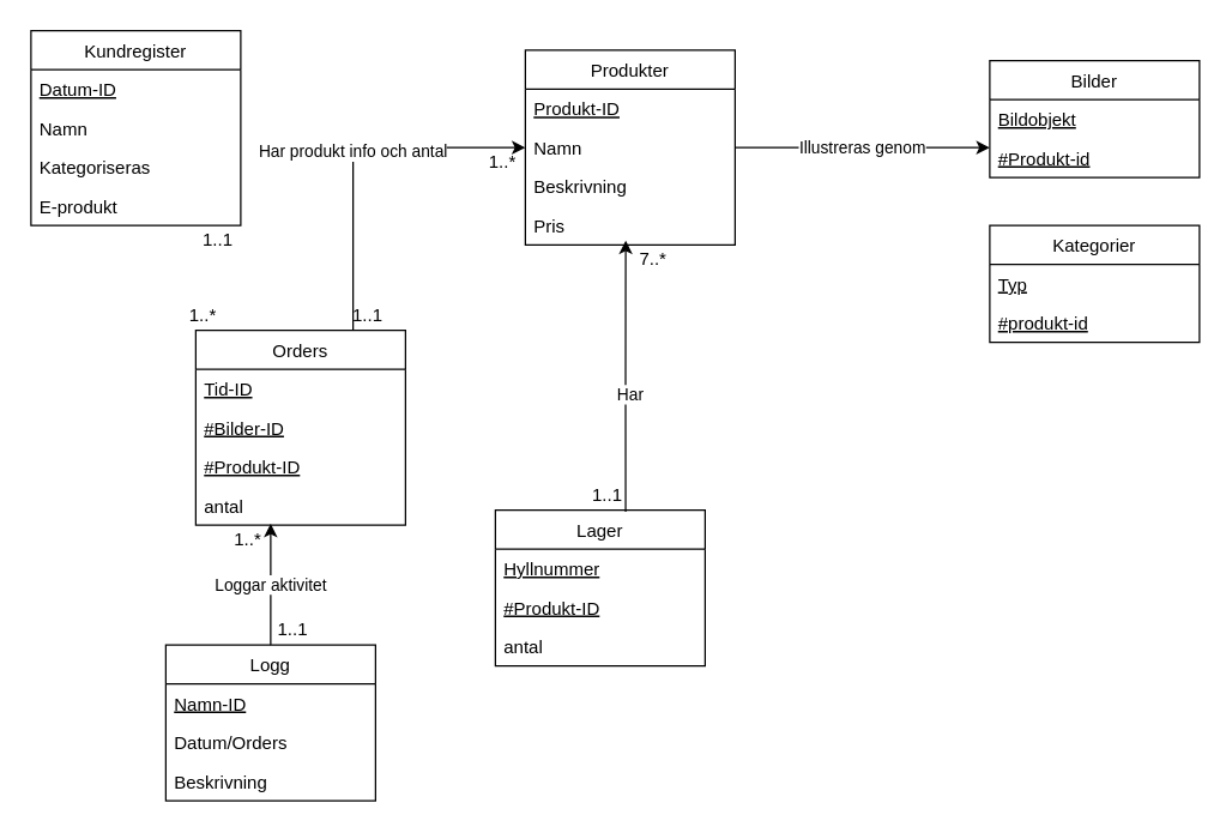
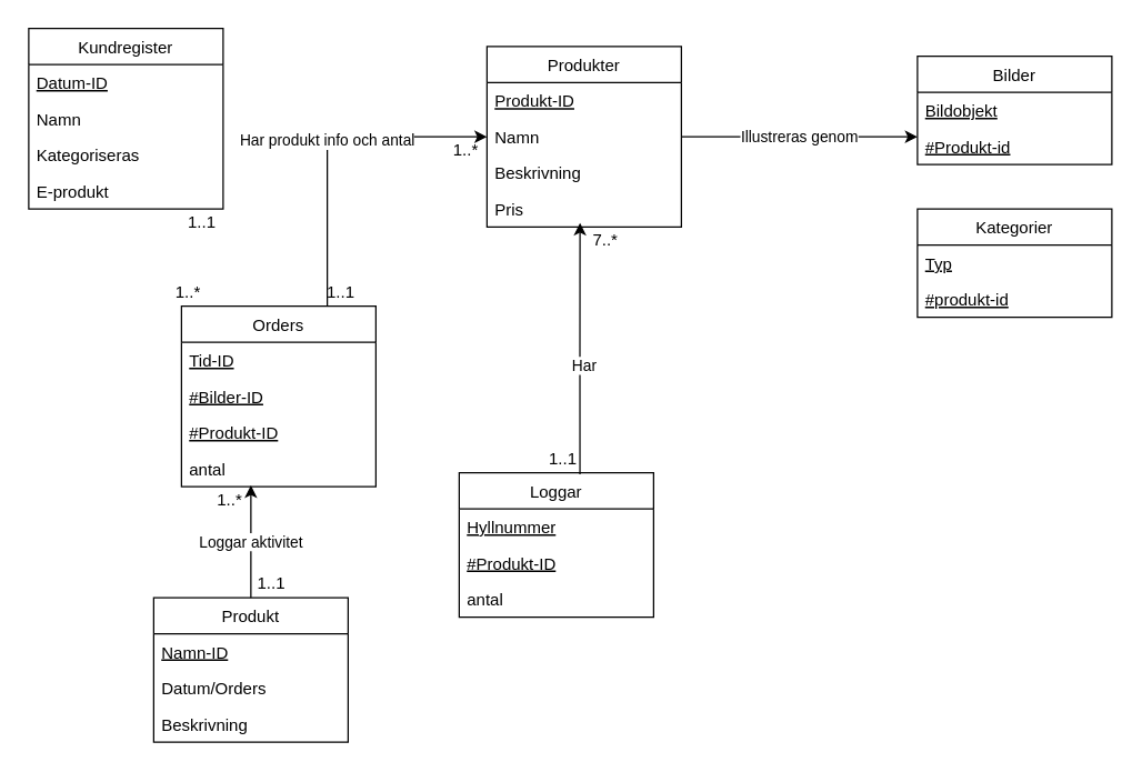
  <mxCell id="0" />
  <mxCell id="1" parent="0" />
  <mxCell id="2" value="Kundregister" style="swimlane;fontStyle=0;childLayout=stackLayout;horizontal=1;startSize=26;fillColor=none;horizontalStack=0;resizeParent=1;resizeParentMax=0;resizeLast=0;collapsible=1;marginBottom=0;" parent="1" vertex="1"><mxGeometry x="20" y="20" width="140" height="130" as="geometry" /></mxCell>
  <mxCell id="3" value="Datum-ID" style="text;strokeColor=none;fillColor=none;align=left;verticalAlign=top;spacingLeft=4;spacingRight=4;overflow=hidden;rotatable=0;points=[[0,0.5],[1,0.5]];portConstraint=eastwest;fontStyle=4" parent="2" vertex="1"><mxGeometry y="26" width="140" height="26" as="geometry" /></mxCell>
  <mxCell id="4" value="Namn" style="text;strokeColor=none;fillColor=none;align=left;verticalAlign=top;spacingLeft=4;spacingRight=4;overflow=hidden;rotatable=0;points=[[0,0.5],[1,0.5]];portConstraint=eastwest;" parent="2" vertex="1"><mxGeometry y="52" width="140" height="26" as="geometry" /></mxCell>
  <mxCell id="5" value="Kategoriseras" style="text;strokeColor=none;fillColor=none;align=left;verticalAlign=top;spacingLeft=4;spacingRight=4;overflow=hidden;rotatable=0;points=[[0,0.5],[1,0.5]];portConstraint=eastwest;" parent="2" vertex="1"><mxGeometry y="78" width="140" height="26" as="geometry" /></mxCell>
  <mxCell id="6" value="E-produkt" style="text;strokeColor=none;fillColor=none;align=left;verticalAlign=top;spacingLeft=4;spacingRight=4;overflow=hidden;rotatable=0;points=[[0,0.5],[1,0.5]];portConstraint=eastwest;" parent="2" vertex="1"><mxGeometry y="104" width="140" height="26" as="geometry" /></mxCell>
  <mxCell id="7" value="Har produkt info och antal" style="edgeStyle=orthogonalEdgeStyle;rounded=0;orthogonalLoop=1;jettySize=auto;html=1;exitX=0.75;exitY=0;exitDx=0;exitDy=0;entryX=0;entryY=0.5;entryDx=0;entryDy=0;" parent="1" source="8" target="17" edge="1"><mxGeometry relative="1" as="geometry"><mxPoint x="348" y="113" as="targetPoint" /></mxGeometry></mxCell>
  <mxCell id="8" value="Orders" style="swimlane;fontStyle=0;childLayout=stackLayout;horizontal=1;startSize=26;fillColor=none;horizontalStack=0;resizeParent=1;resizeParentMax=0;resizeLast=0;collapsible=1;marginBottom=0;" parent="1" vertex="1"><mxGeometry x="130" y="220" width="140" height="130" as="geometry" /></mxCell>
  <mxCell id="9" value="Tid-ID" style="text;strokeColor=none;fillColor=none;align=left;verticalAlign=top;spacingLeft=4;spacingRight=4;overflow=hidden;rotatable=0;points=[[0,0.5],[1,0.5]];portConstraint=eastwest;fontStyle=4" parent="8" vertex="1"><mxGeometry y="26" width="140" height="26" as="geometry" /></mxCell>
  <mxCell id="10" value="#Bilder-ID" style="text;strokeColor=none;fillColor=none;align=left;verticalAlign=top;spacingLeft=4;spacingRight=4;overflow=hidden;rotatable=0;points=[[0,0.5],[1,0.5]];portConstraint=eastwest;fontStyle=4" parent="8" vertex="1"><mxGeometry y="52" width="140" height="26" as="geometry" /></mxCell>
  <mxCell id="11" value="#Produkt-ID" style="text;strokeColor=none;fillColor=none;align=left;verticalAlign=top;spacingLeft=4;spacingRight=4;overflow=hidden;rotatable=0;points=[[0,0.5],[1,0.5]];portConstraint=eastwest;fontStyle=4" parent="8" vertex="1"><mxGeometry y="78" width="140" height="26" as="geometry" /></mxCell>
  <mxCell id="12" value="antal" style="text;strokeColor=none;fillColor=none;align=left;verticalAlign=top;spacingLeft=4;spacingRight=4;overflow=hidden;rotatable=0;points=[[0,0.5],[1,0.5]];portConstraint=eastwest;fontStyle=0" parent="8" vertex="1"><mxGeometry y="104" width="140" height="26" as="geometry" /></mxCell>
  <mxCell id="13" style="edgeStyle=orthogonalEdgeStyle;rounded=0;orthogonalLoop=1;jettySize=auto;html=1;exitX=0.621;exitY=0.01;exitDx=0;exitDy=0;exitPerimeter=0;" edge="1" parent="1" source="27"><mxGeometry relative="1" as="geometry"><mxPoint x="417" y="336" as="sourcePoint" /><mxPoint x="417" y="160" as="targetPoint" /></mxGeometry></mxCell>
  <mxCell id="14" value="Har" style="edgeLabel;html=1;align=center;verticalAlign=middle;resizable=0;points=[];" vertex="1" connectable="0" parent="13"><mxGeometry x="-0.13" y="-3" relative="1" as="geometry"><mxPoint as="offset" /></mxGeometry></mxCell>
  <mxCell id="15" value="Produkter" style="swimlane;fontStyle=0;childLayout=stackLayout;horizontal=1;startSize=26;fillColor=none;horizontalStack=0;resizeParent=1;resizeParentMax=0;resizeLast=0;collapsible=1;marginBottom=0;" parent="1" vertex="1"><mxGeometry x="350" y="33" width="140" height="130" as="geometry" /></mxCell>
  <mxCell id="16" value="Produkt-ID" style="text;strokeColor=none;fillColor=none;align=left;verticalAlign=top;spacingLeft=4;spacingRight=4;overflow=hidden;rotatable=0;points=[[0,0.5],[1,0.5]];portConstraint=eastwest;fontStyle=4" parent="15" vertex="1"><mxGeometry y="26" width="140" height="26" as="geometry" /></mxCell>
  <mxCell id="17" value="Namn" style="text;strokeColor=none;fillColor=none;align=left;verticalAlign=top;spacingLeft=4;spacingRight=4;overflow=hidden;rotatable=0;points=[[0,0.5],[1,0.5]];portConstraint=eastwest;" parent="15" vertex="1"><mxGeometry y="52" width="140" height="26" as="geometry" /></mxCell>
  <mxCell id="18" value="Beskrivning" style="text;strokeColor=none;fillColor=none;align=left;verticalAlign=top;spacingLeft=4;spacingRight=4;overflow=hidden;rotatable=0;points=[[0,0.5],[1,0.5]];portConstraint=eastwest;" parent="15" vertex="1"><mxGeometry y="78" width="140" height="26" as="geometry" /></mxCell>
  <mxCell id="19" value="Pris" style="text;strokeColor=none;fillColor=none;align=left;verticalAlign=top;spacingLeft=4;spacingRight=4;overflow=hidden;rotatable=0;points=[[0,0.5],[1,0.5]];portConstraint=eastwest;" vertex="1" parent="15"><mxGeometry y="104" width="140" height="26" as="geometry" /></mxCell>
  <mxCell id="20" value="Bilder" style="swimlane;fontStyle=0;childLayout=stackLayout;horizontal=1;startSize=26;fillColor=none;horizontalStack=0;resizeParent=1;resizeParentMax=0;resizeLast=0;collapsible=1;marginBottom=0;" vertex="1" parent="1"><mxGeometry x="660" y="40" width="140" height="78" as="geometry" /></mxCell>
  <mxCell id="21" value="Bildobjekt" style="text;strokeColor=none;fillColor=none;align=left;verticalAlign=top;spacingLeft=4;spacingRight=4;overflow=hidden;rotatable=0;points=[[0,0.5],[1,0.5]];portConstraint=eastwest;fontStyle=4" vertex="1" parent="20"><mxGeometry y="26" width="140" height="26" as="geometry" /></mxCell>
  <mxCell id="22" value="#Produkt-id" style="text;strokeColor=none;fillColor=none;align=left;verticalAlign=top;spacingLeft=4;spacingRight=4;overflow=hidden;rotatable=0;points=[[0,0.5],[1,0.5]];portConstraint=eastwest;fontStyle=4" vertex="1" parent="20"><mxGeometry y="52" width="140" height="26" as="geometry" /></mxCell>
  <mxCell id="23" value="Illustreras genom" style="edgeStyle=orthogonalEdgeStyle;rounded=0;orthogonalLoop=1;jettySize=auto;html=1;exitX=1;exitY=0.5;exitDx=0;exitDy=0;entryX=0;entryY=0.231;entryDx=0;entryDy=0;entryPerimeter=0;" edge="1" parent="1" source="17" target="22"><mxGeometry relative="1" as="geometry" /></mxCell>
  <mxCell id="24" value="Kategorier" style="swimlane;fontStyle=0;childLayout=stackLayout;horizontal=1;startSize=26;fillColor=none;horizontalStack=0;resizeParent=1;resizeParentMax=0;resizeLast=0;collapsible=1;marginBottom=0;" vertex="1" parent="1"><mxGeometry x="660" y="150" width="140" height="78" as="geometry" /></mxCell>
  <mxCell id="25" value="Typ" style="text;strokeColor=none;fillColor=none;align=left;verticalAlign=top;spacingLeft=4;spacingRight=4;overflow=hidden;rotatable=0;points=[[0,0.5],[1,0.5]];portConstraint=eastwest;fontStyle=4" vertex="1" parent="24"><mxGeometry y="26" width="140" height="26" as="geometry" /></mxCell>
  <mxCell id="26" value="#produkt-id" style="text;strokeColor=none;fillColor=none;align=left;verticalAlign=top;spacingLeft=4;spacingRight=4;overflow=hidden;rotatable=0;points=[[0,0.5],[1,0.5]];portConstraint=eastwest;fontStyle=4" vertex="1" parent="24"><mxGeometry y="52" width="140" height="26" as="geometry" /></mxCell>
- <mxCell id="27" value="Lager" style="swimlane;fontStyle=0;childLayout=stackLayout;horizontal=1;startSize=26;fillColor=none;horizontalStack=0;resizeParent=1;resizeParentMax=0;resizeLast=0;collapsible=1;marginBottom=0;" vertex="1" parent="1"><mxGeometry x="330" y="340" width="140" height="104" as="geometry" /></mxCell>
+ <mxCell id="27" value="Loggar" style="swimlane;fontStyle=0;childLayout=stackLayout;horizontal=1;startSize=26;fillColor=none;horizontalStack=0;resizeParent=1;resizeParentMax=0;resizeLast=0;collapsible=1;marginBottom=0;" vertex="1" parent="1"><mxGeometry x="330" y="340" width="140" height="104" as="geometry" /></mxCell>
  <mxCell id="28" value="Hyllnummer" style="text;strokeColor=none;fillColor=none;align=left;verticalAlign=top;spacingLeft=4;spacingRight=4;overflow=hidden;rotatable=0;points=[[0,0.5],[1,0.5]];portConstraint=eastwest;fontStyle=4" vertex="1" parent="27"><mxGeometry y="26" width="140" height="26" as="geometry" /></mxCell>
  <mxCell id="29" value="#Produkt-ID" style="text;strokeColor=none;fillColor=none;align=left;verticalAlign=top;spacingLeft=4;spacingRight=4;overflow=hidden;rotatable=0;points=[[0,0.5],[1,0.5]];portConstraint=eastwest;fontStyle=4" vertex="1" parent="27"><mxGeometry y="52" width="140" height="26" as="geometry" /></mxCell>
  <mxCell id="30" value="antal" style="text;strokeColor=none;fillColor=none;align=left;verticalAlign=top;spacingLeft=4;spacingRight=4;overflow=hidden;rotatable=0;points=[[0,0.5],[1,0.5]];portConstraint=eastwest;" vertex="1" parent="27"><mxGeometry y="78" width="140" height="26" as="geometry" /></mxCell>
  <mxCell id="31" value="Loggar aktivitet" style="edgeStyle=orthogonalEdgeStyle;rounded=0;orthogonalLoop=1;jettySize=auto;html=1;exitX=0.5;exitY=0;exitDx=0;exitDy=0;entryX=0.357;entryY=0.962;entryDx=0;entryDy=0;entryPerimeter=0;" edge="1" parent="1" source="32" target="12"><mxGeometry relative="1" as="geometry" /></mxCell>
- <mxCell id="32" value="Logg" style="swimlane;fontStyle=0;childLayout=stackLayout;horizontal=1;startSize=26;fillColor=none;horizontalStack=0;resizeParent=1;resizeParentMax=0;resizeLast=0;collapsible=1;marginBottom=0;" vertex="1" parent="1"><mxGeometry x="110" y="430" width="140" height="104" as="geometry" /></mxCell>
+ <mxCell id="32" value="Produkt" style="swimlane;fontStyle=0;childLayout=stackLayout;horizontal=1;startSize=26;fillColor=none;horizontalStack=0;resizeParent=1;resizeParentMax=0;resizeLast=0;collapsible=1;marginBottom=0;" vertex="1" parent="1"><mxGeometry x="110" y="430" width="140" height="104" as="geometry" /></mxCell>
  <mxCell id="33" value="Namn-ID" style="text;strokeColor=none;fillColor=none;align=left;verticalAlign=top;spacingLeft=4;spacingRight=4;overflow=hidden;rotatable=0;points=[[0,0.5],[1,0.5]];portConstraint=eastwest;fontStyle=4" vertex="1" parent="32"><mxGeometry y="26" width="140" height="26" as="geometry" /></mxCell>
  <mxCell id="34" value="Datum/Orders" style="text;strokeColor=none;fillColor=none;align=left;verticalAlign=top;spacingLeft=4;spacingRight=4;overflow=hidden;rotatable=0;points=[[0,0.5],[1,0.5]];portConstraint=eastwest;" vertex="1" parent="32"><mxGeometry y="52" width="140" height="26" as="geometry" /></mxCell>
  <mxCell id="35" value="Beskrivning" style="text;strokeColor=none;fillColor=none;align=left;verticalAlign=top;spacingLeft=4;spacingRight=4;overflow=hidden;rotatable=0;points=[[0,0.5],[1,0.5]];portConstraint=eastwest;" vertex="1" parent="32"><mxGeometry y="78" width="140" height="26" as="geometry" /></mxCell>
  <mxCell id="36" value="&lt;font style=&quot;font-size: 12px&quot;&gt;1..*&lt;/font&gt;" style="text;html=1;strokeColor=none;fillColor=none;align=center;verticalAlign=middle;whiteSpace=wrap;rounded=0;" vertex="1" parent="1"><mxGeometry x="330" y="98" width="10" height="20" as="geometry" /></mxCell>
  <mxCell id="37" value="1..1" style="text;html=1;strokeColor=none;fillColor=none;align=center;verticalAlign=middle;whiteSpace=wrap;rounded=0;" vertex="1" parent="1"><mxGeometry x="240" y="200" width="10" height="20" as="geometry" /></mxCell>
  <mxCell id="38" value="&lt;font style=&quot;font-size: 12px&quot;&gt;1..1&lt;/font&gt;" style="text;html=1;strokeColor=none;fillColor=none;align=center;verticalAlign=middle;whiteSpace=wrap;rounded=0;" vertex="1" parent="1"><mxGeometry x="140" y="150" width="10" height="20" as="geometry" /></mxCell>
  <mxCell id="39" value="&lt;font style=&quot;font-size: 12px&quot;&gt;1..*&lt;/font&gt;" style="text;html=1;strokeColor=none;fillColor=none;align=center;verticalAlign=middle;whiteSpace=wrap;rounded=0;" vertex="1" parent="1"><mxGeometry x="130" y="200" width="10" height="20" as="geometry" /></mxCell>
  <mxCell id="40" value="1..1" style="text;html=1;strokeColor=none;fillColor=none;align=center;verticalAlign=middle;whiteSpace=wrap;rounded=0;" vertex="1" parent="1"><mxGeometry x="190" y="410" width="10" height="20" as="geometry" /></mxCell>
  <mxCell id="41" value="&lt;font style=&quot;font-size: 12px&quot;&gt;1..*&lt;/font&gt;" style="text;html=1;strokeColor=none;fillColor=none;align=center;verticalAlign=middle;whiteSpace=wrap;rounded=0;" vertex="1" parent="1"><mxGeometry x="160" y="350" width="10" height="20" as="geometry" /></mxCell>
  <mxCell id="42" value="&lt;font style=&quot;font-size: 12px&quot;&gt;7..*&lt;/font&gt;" style="text;html=1;align=center;verticalAlign=middle;resizable=0;points=[];autosize=1;" vertex="1" parent="1"><mxGeometry x="420" y="163" width="30" height="20" as="geometry" /></mxCell>
  <mxCell id="43" value="1..1" style="text;html=1;strokeColor=none;fillColor=none;align=center;verticalAlign=middle;whiteSpace=wrap;rounded=0;" vertex="1" parent="1"><mxGeometry x="400" y="320" width="10" height="20" as="geometry" /></mxCell>
